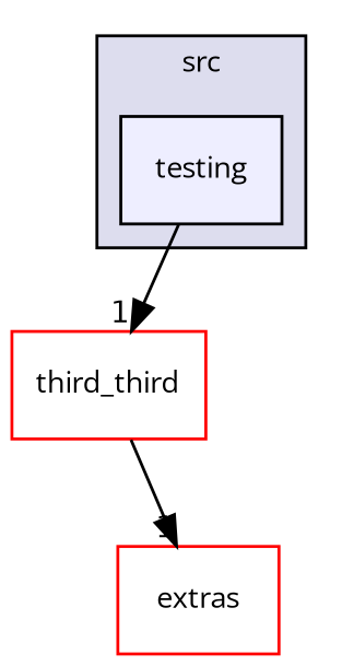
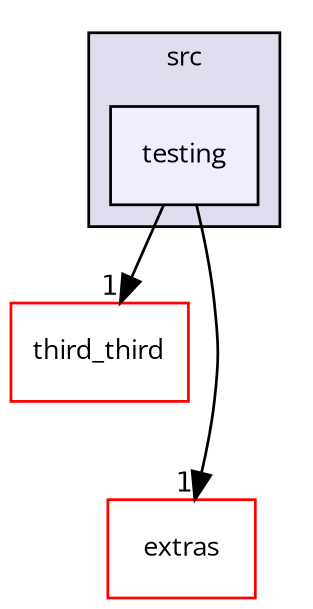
  digraph {
    compound=true
    fontname="Open Sans"
    node [fillcolor=white fontname="Open Sans" fontsize=10 shape=box style=filled color=red]
    edge [fontname="Open Sans" headlabel=1 labeldistance=1.5 labelfontname=Helvetica labelfontsize=10]
    n1 [fillcolor="#eeeeff" label=testing pencolor=black color=""]
    n2 [label=third_third]
    n3 [label=extras]
    subgraph cluster_1 {
      bgcolor="#ddddee"
      fontsize=10
      label=src
      pencolor=black
      n1
    }
    n1 -> n2
-   n2 -> n3
+   n1 -> n3
  }
